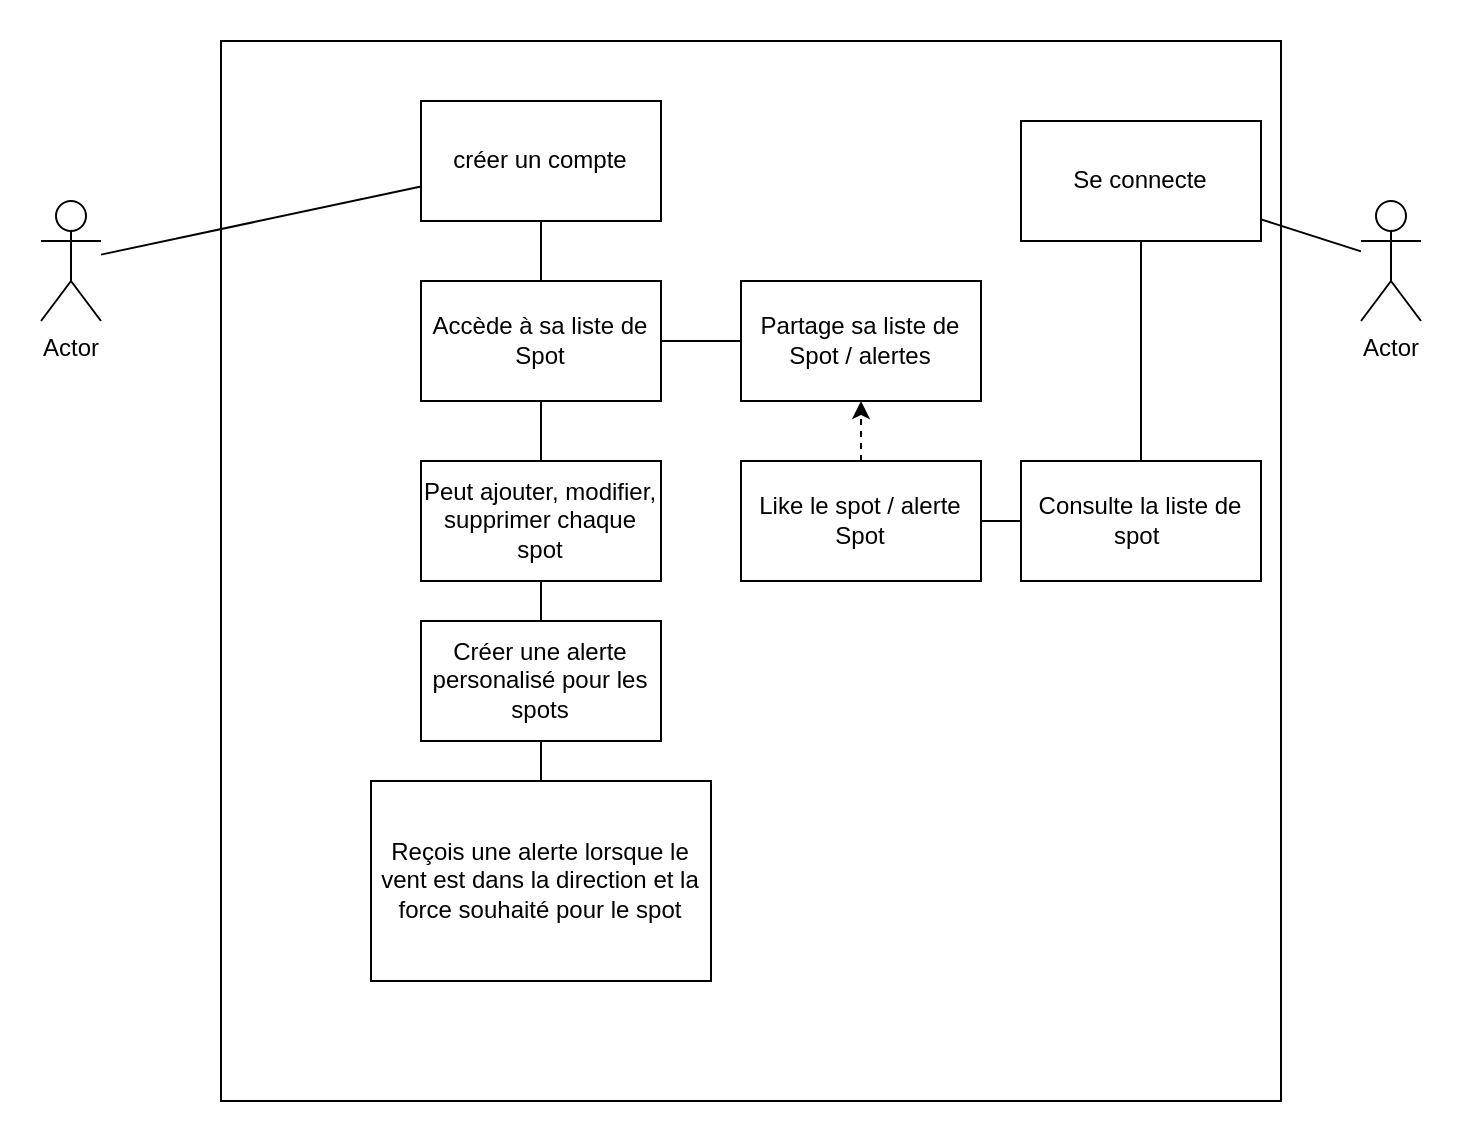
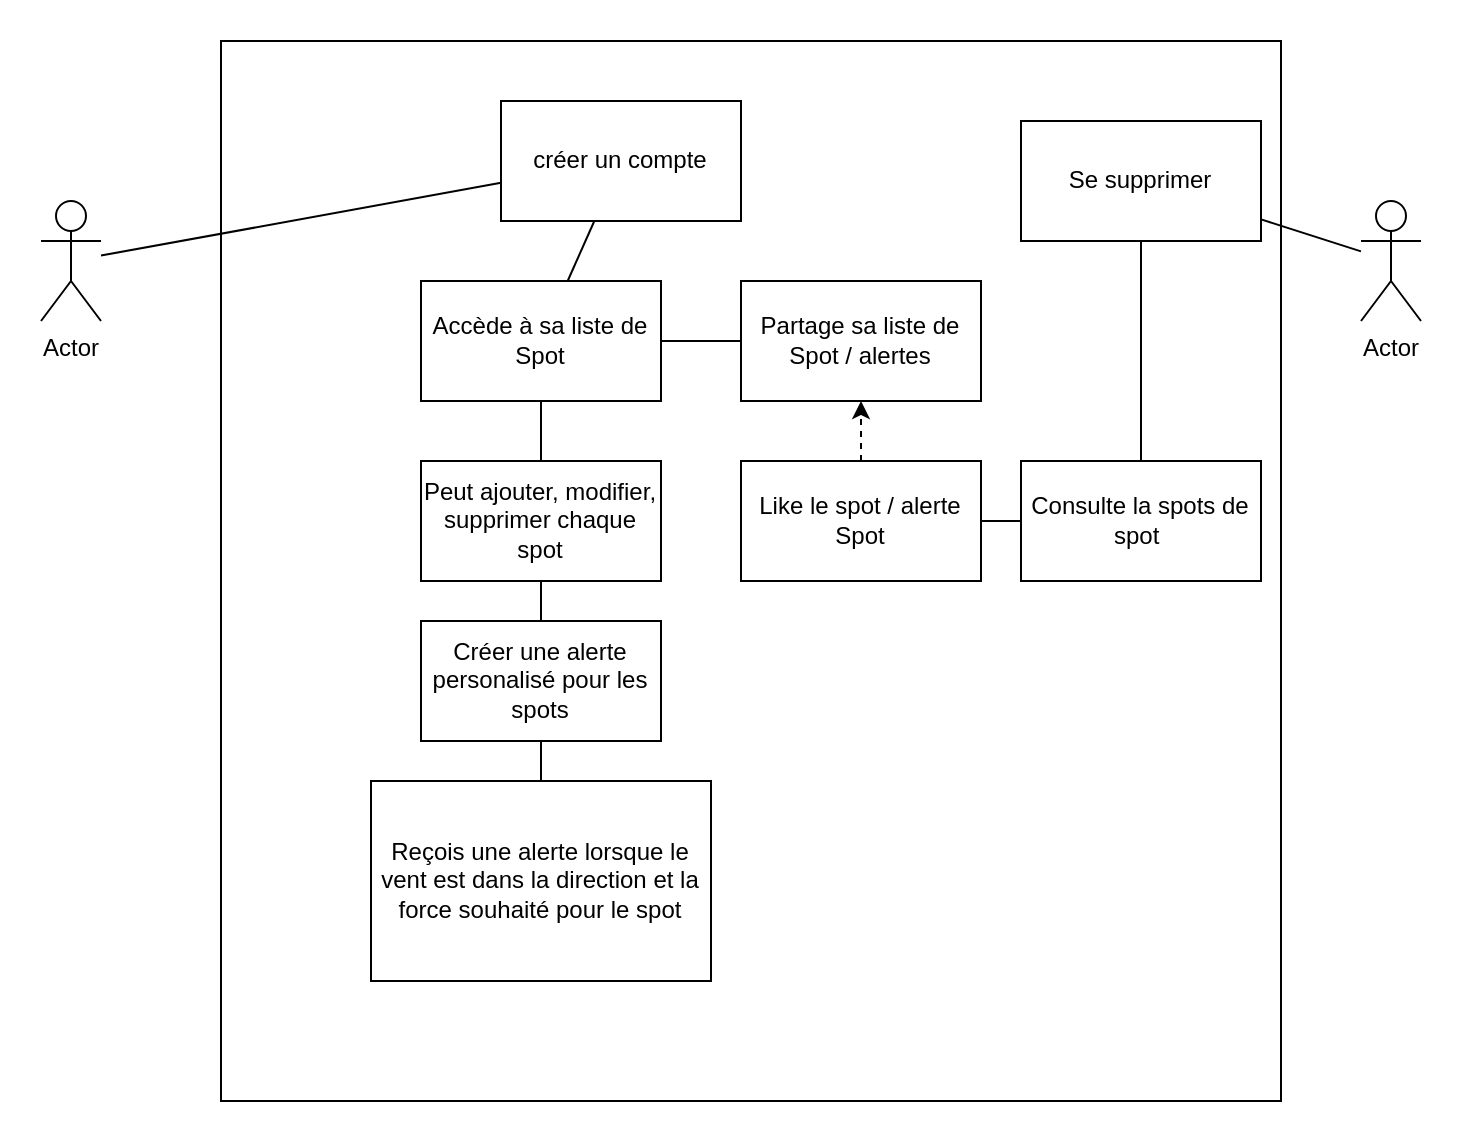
  <mxCell id="0" />
  <mxCell id="1" parent="0" />
  <mxCell id="2" value="Actor" style="shape=umlActor;verticalLabelPosition=bottom;verticalAlign=top;html=1;outlineConnect=0;" parent="1" vertex="1"><mxGeometry x="20" y="100" width="30" height="60" as="geometry" /></mxCell>
  <mxCell id="3" value="" style="whiteSpace=wrap;html=1;aspect=fixed;" parent="1" vertex="1"><mxGeometry x="110" y="20" width="530" height="530" as="geometry" /></mxCell>
  <mxCell id="4" style="edgeStyle=none;html=1;endArrow=none;endFill=0;" edge="1" parent="1" source="6" target="2"><mxGeometry relative="1" as="geometry" /></mxCell>
  <mxCell id="5" style="edgeStyle=none;html=1;endArrow=none;endFill=0;" edge="1" parent="1" source="6" target="9"><mxGeometry relative="1" as="geometry" /></mxCell>
- <mxCell id="6" value="créer un compte" style="rounded=0;whiteSpace=wrap;html=1;" parent="1" vertex="1"><mxGeometry x="210" y="50" width="120" height="60" as="geometry" /></mxCell>
+ <mxCell id="6" value="créer un compte" style="rounded=0;whiteSpace=wrap;html=1;" parent="1" vertex="1"><mxGeometry x="250" y="50" width="120" height="60" as="geometry" /></mxCell>
  <mxCell id="7" style="edgeStyle=none;html=1;endArrow=none;endFill=0;" edge="1" parent="1" source="9" target="11"><mxGeometry relative="1" as="geometry" /></mxCell>
  <mxCell id="8" style="edgeStyle=none;html=1;endArrow=none;endFill=0;" edge="1" parent="1" source="9" target="13"><mxGeometry relative="1" as="geometry" /></mxCell>
  <mxCell id="9" value="Accède à sa liste de Spot" style="rounded=0;whiteSpace=wrap;html=1;" parent="1" vertex="1"><mxGeometry x="210" y="140" width="120" height="60" as="geometry" /></mxCell>
  <mxCell id="10" style="edgeStyle=none;html=1;endArrow=none;endFill=0;startArrow=none;" edge="1" parent="1" source="21" target="12"><mxGeometry relative="1" as="geometry" /></mxCell>
  <mxCell id="11" value="Peut ajouter, modifier, supprimer chaque spot" style="rounded=0;whiteSpace=wrap;html=1;" parent="1" vertex="1"><mxGeometry x="210" y="230" width="120" height="60" as="geometry" /></mxCell>
  <mxCell id="12" value="Reçois une alerte lorsque le vent est dans la direction et la force souhaité pour le spot" style="rounded=0;whiteSpace=wrap;html=1;" parent="1" vertex="1"><mxGeometry x="185" y="390" width="170" height="100" as="geometry" /></mxCell>
  <mxCell id="13" value="Partage sa liste de Spot / alertes" style="rounded=0;whiteSpace=wrap;html=1;" parent="1" vertex="1"><mxGeometry x="370" y="140" width="120" height="60" as="geometry" /></mxCell>
  <mxCell id="14" value="Actor" style="shape=umlActor;verticalLabelPosition=bottom;verticalAlign=top;html=1;outlineConnect=0;" vertex="1" parent="1"><mxGeometry x="680" y="100" width="30" height="60" as="geometry" /></mxCell>
  <mxCell id="15" style="edgeStyle=none;html=1;endArrow=none;endFill=0;" edge="1" parent="1" source="17" target="14"><mxGeometry relative="1" as="geometry" /></mxCell>
  <mxCell id="16" style="edgeStyle=none;html=1;endArrow=none;endFill=0;" edge="1" parent="1" source="17" target="19"><mxGeometry relative="1" as="geometry" /></mxCell>
- <mxCell id="17" value="Se connecte" style="rounded=0;whiteSpace=wrap;html=1;" vertex="1" parent="1"><mxGeometry x="510" y="60" width="120" height="60" as="geometry" /></mxCell>
+ <mxCell id="17" value="Se supprimer" style="rounded=0;whiteSpace=wrap;html=1;" vertex="1" parent="1"><mxGeometry x="510" y="60" width="120" height="60" as="geometry" /></mxCell>
  <mxCell id="18" style="edgeStyle=none;html=1;endArrow=none;endFill=0;" edge="1" parent="1" source="19" target="23"><mxGeometry relative="1" as="geometry" /></mxCell>
- <mxCell id="19" value="Consulte la liste de spot&amp;nbsp;" style="rounded=0;whiteSpace=wrap;html=1;" vertex="1" parent="1"><mxGeometry x="510" y="230" width="120" height="60" as="geometry" /></mxCell>
+ <mxCell id="19" value="Consulte la spots de spot&amp;nbsp;" style="rounded=0;whiteSpace=wrap;html=1;" vertex="1" parent="1"><mxGeometry x="510" y="230" width="120" height="60" as="geometry" /></mxCell>
  <mxCell id="20" value="" style="edgeStyle=none;html=1;endArrow=none;endFill=0;" edge="1" parent="1" source="11" target="21"><mxGeometry relative="1" as="geometry"><mxPoint x="270" y="290" as="sourcePoint" /><mxPoint x="270" y="370" as="targetPoint" /></mxGeometry></mxCell>
  <mxCell id="21" value="Créer une alerte personalisé pour les spots" style="rounded=0;whiteSpace=wrap;html=1;" vertex="1" parent="1"><mxGeometry x="210" y="310" width="120" height="60" as="geometry" /></mxCell>
  <mxCell id="22" style="edgeStyle=none;html=1;endArrow=classic;endFill=1;dashed=1;" edge="1" parent="1" source="23" target="13"><mxGeometry relative="1" as="geometry" /></mxCell>
  <mxCell id="23" value="Like le spot / alerte Spot" style="rounded=0;whiteSpace=wrap;html=1;" vertex="1" parent="1"><mxGeometry x="370" y="230" width="120" height="60" as="geometry" /></mxCell>
